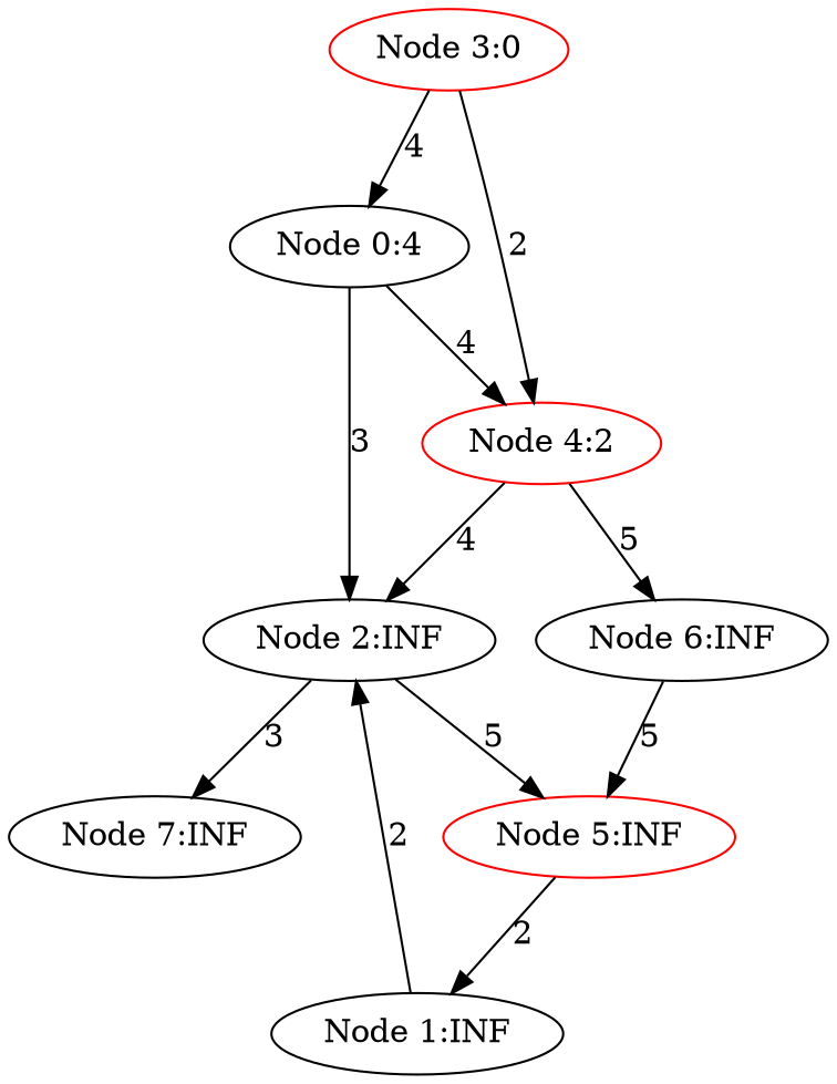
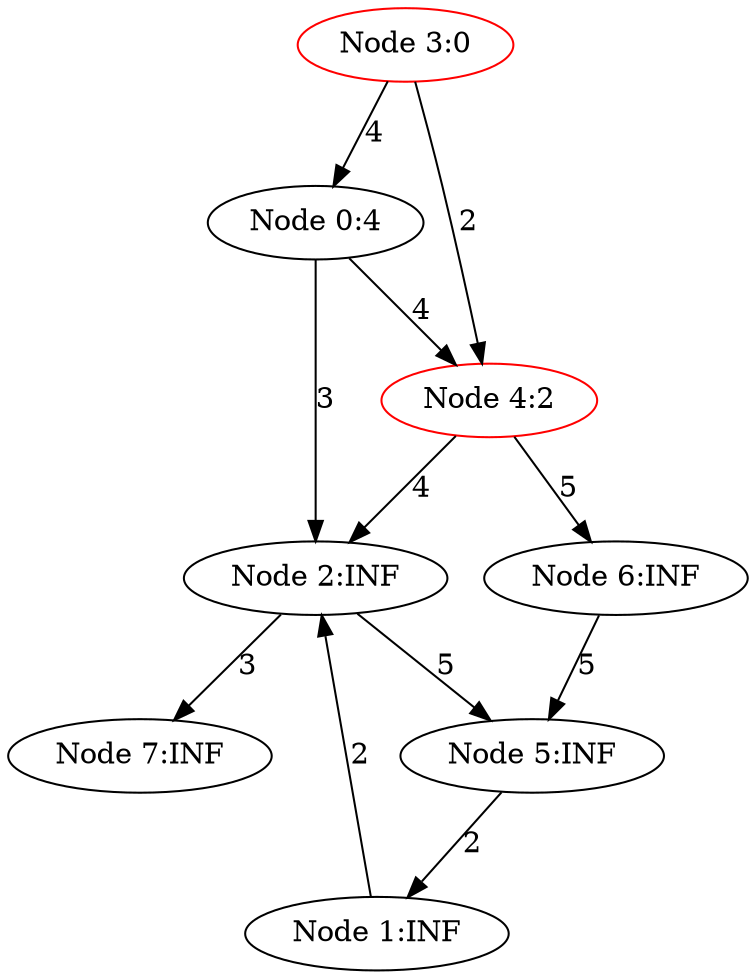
  digraph {
    "Node 0:4"
    "Node 2:INF"
    "Node 4:2" [color=red]
-   "Node 5:INF" [color=red]
+   "Node 5:INF"
    "Node 7:INF"
    "Node 6:INF"
    "Node 1:INF"
    "Node 3:0" [color=red]
    "Node 0:4" -> "Node 2:INF" [label=3]
    "Node 0:4" -> "Node 4:2" [label=4]
    "Node 2:INF" -> "Node 5:INF" [label=5]
    "Node 2:INF" -> "Node 7:INF" [label=3]
    "Node 4:2" -> "Node 2:INF" [label=4]
    "Node 4:2" -> "Node 6:INF" [label=5]
    "Node 5:INF" -> "Node 1:INF" [label=2]
    "Node 6:INF" -> "Node 5:INF" [label=5]
    "Node 1:INF" -> "Node 2:INF" [label=2]
    "Node 3:0" -> "Node 0:4" [label=4]
    "Node 3:0" -> "Node 4:2" [label=2]
  }
